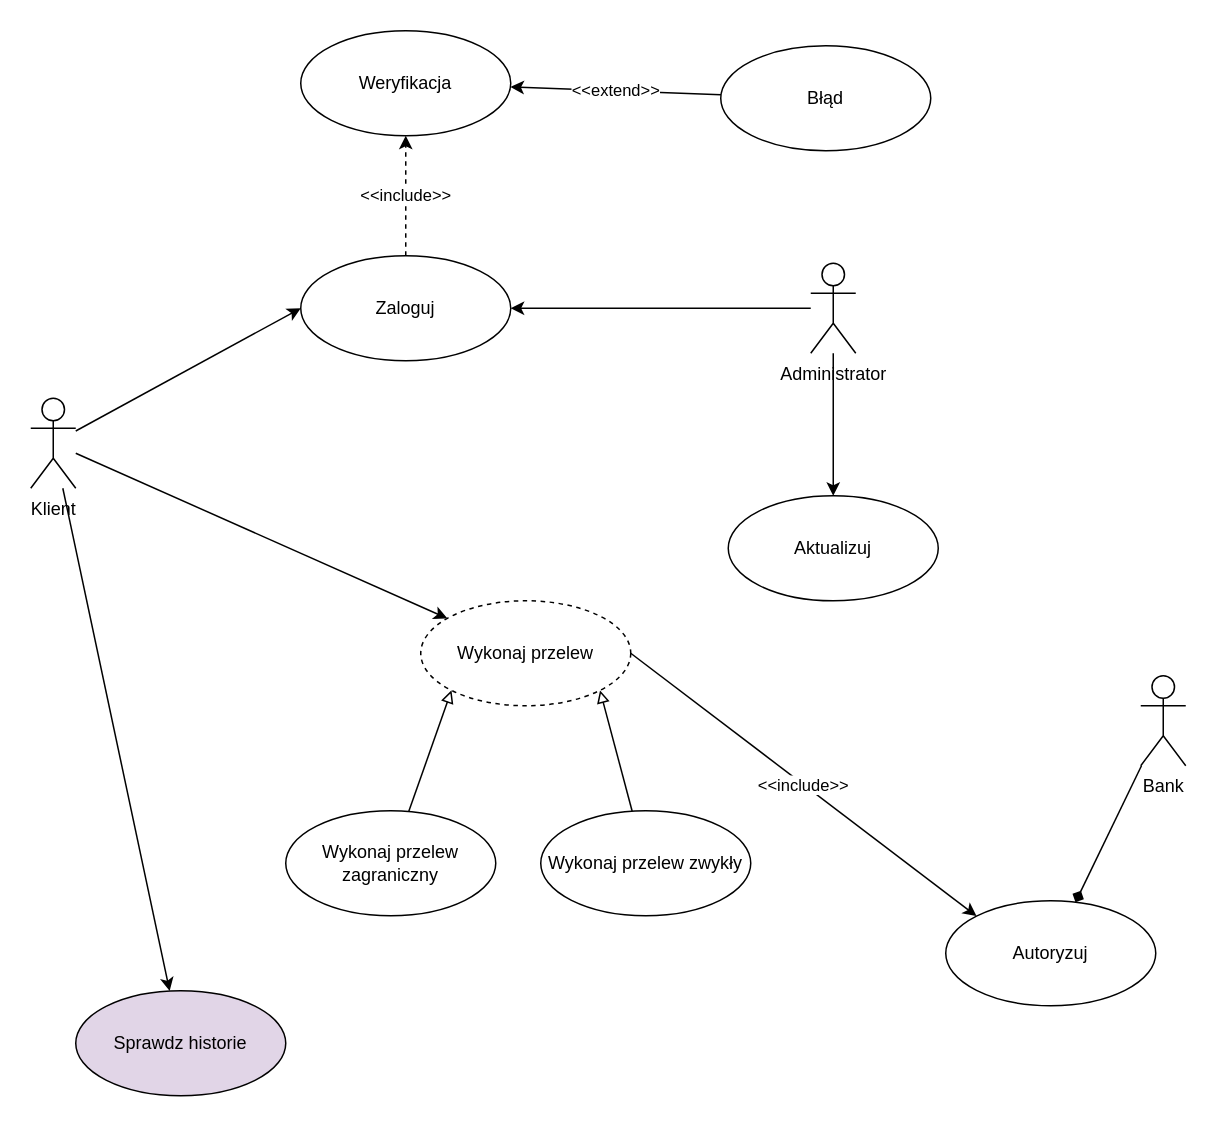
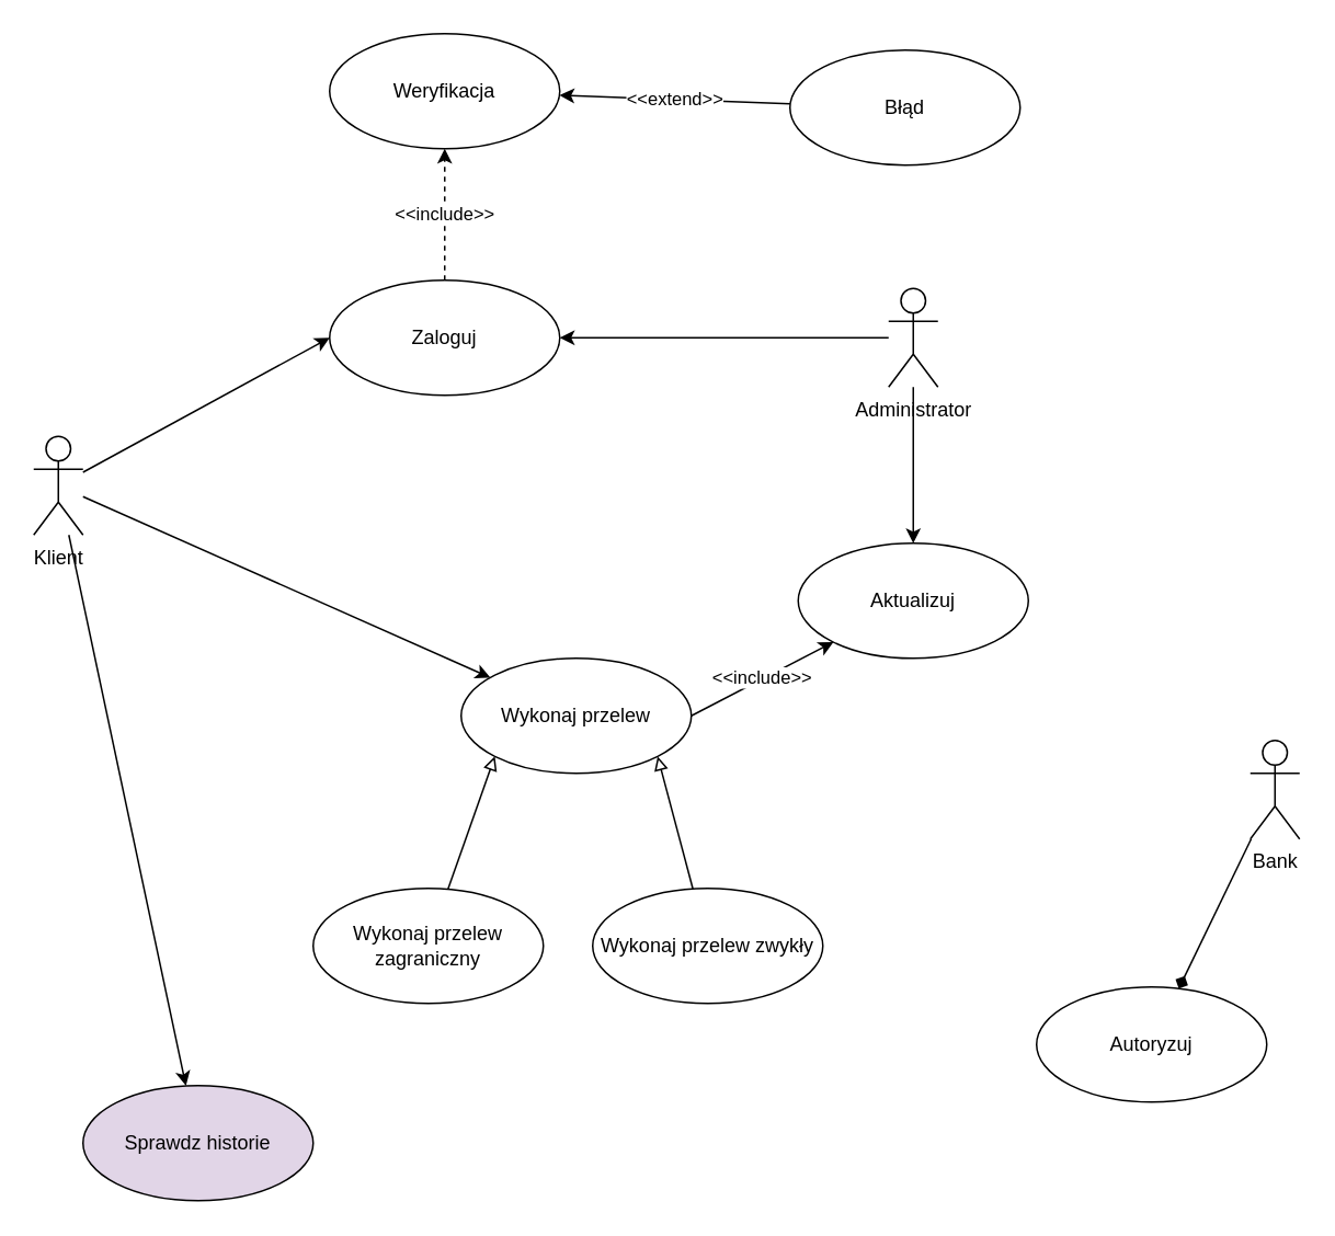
  <mxCell id="0" />
  <mxCell id="1" parent="0" />
  <mxCell id="2" value="&amp;lt;&amp;lt;include&amp;gt;&amp;gt;" style="rounded=0;orthogonalLoop=1;jettySize=auto;html=1;dashed=1;" edge="1" parent="1" source="3" target="18"><mxGeometry x="-0.006" relative="1" as="geometry"><mxPoint as="offset" /></mxGeometry></mxCell>
  <mxCell id="3" value="Zaloguj" style="ellipse;whiteSpace=wrap;html=1;" vertex="1" parent="1"><mxGeometry x="200" y="170" width="140" height="70" as="geometry" /></mxCell>
  <mxCell id="4" value="" style="rounded=0;orthogonalLoop=1;jettySize=auto;html=1;entryX=0;entryY=0.5;entryDx=0;entryDy=0;" edge="1" parent="1" source="7" target="3"><mxGeometry relative="1" as="geometry" /></mxCell>
  <mxCell id="5" value="" style="rounded=0;orthogonalLoop=1;jettySize=auto;html=1;" edge="1" parent="1" source="7" target="13"><mxGeometry relative="1" as="geometry" /></mxCell>
  <mxCell id="6" value="" style="rounded=0;orthogonalLoop=1;jettySize=auto;html=1;" edge="1" parent="1" source="7" target="15"><mxGeometry relative="1" as="geometry" /></mxCell>
  <mxCell id="7" value="Klient" style="shape=umlActor;verticalLabelPosition=bottom;verticalAlign=top;html=1;outlineConnect=0;" vertex="1" parent="1"><mxGeometry x="20" y="265" width="30" height="60" as="geometry" /></mxCell>
  <mxCell id="8" value="" style="rounded=0;orthogonalLoop=1;jettySize=auto;html=1;" edge="1" parent="1" source="10" target="16"><mxGeometry relative="1" as="geometry" /></mxCell>
  <mxCell id="9" style="rounded=0;orthogonalLoop=1;jettySize=auto;html=1;entryX=1;entryY=0.5;entryDx=0;entryDy=0;" edge="1" parent="1" source="10" target="3"><mxGeometry relative="1" as="geometry"><mxPoint x="600" y="100" as="targetPoint" /></mxGeometry></mxCell>
  <mxCell id="10" value="Administrator&lt;br&gt;" style="shape=umlActor;verticalLabelPosition=bottom;verticalAlign=top;html=1;outlineConnect=0;" vertex="1" parent="1"><mxGeometry x="540" y="175" width="30" height="60" as="geometry" /></mxCell>
  <mxCell id="11" value="" style="rounded=0;orthogonalLoop=1;jettySize=auto;html=1;endArrow=diamond;" edge="1" parent="1" source="12" target="17"><mxGeometry relative="1" as="geometry" /></mxCell>
  <mxCell id="12" value="Bank" style="shape=umlActor;verticalLabelPosition=bottom;verticalAlign=top;html=1;outlineConnect=0;" vertex="1" parent="1"><mxGeometry x="760" y="450" width="30" height="60" as="geometry" /></mxCell>
  <mxCell id="13" value="Sprawdz historie" style="ellipse;whiteSpace=wrap;html=1;fillColor=#e1d5e7;" vertex="1" parent="1"><mxGeometry x="50" y="660" width="140" height="70" as="geometry" /></mxCell>
- <mxCell id="14" value="&amp;lt;&amp;lt;include&amp;gt;&amp;gt;" style="rounded=0;orthogonalLoop=1;jettySize=auto;html=1;entryX=0;entryY=0;entryDx=0;entryDy=0;exitX=1;exitY=0.5;exitDx=0;exitDy=0;" edge="1" parent="1" source="15" target="17"><mxGeometry relative="1" as="geometry" /></mxCell>
- <mxCell id="15" value="Wykonaj przelew" style="ellipse;whiteSpace=wrap;html=1;dashed=1;" vertex="1" parent="1"><mxGeometry x="280" y="400" width="140" height="70" as="geometry" /></mxCell>
+ <mxCell id="14" value="&amp;lt;&amp;lt;include&amp;gt;&amp;gt;" style="rounded=0;orthogonalLoop=1;jettySize=auto;html=1;exitX=1;exitY=0.5;exitDx=0;exitDy=0;" edge="1" parent="1" source="15" target="16"><mxGeometry relative="1" as="geometry" /></mxCell>
+ <mxCell id="15" value="Wykonaj przelew" style="ellipse;whiteSpace=wrap;html=1;" vertex="1" parent="1"><mxGeometry x="280" y="400" width="140" height="70" as="geometry" /></mxCell>
  <mxCell id="16" value="Aktualizuj" style="ellipse;whiteSpace=wrap;html=1;" vertex="1" parent="1"><mxGeometry x="485" y="330" width="140" height="70" as="geometry" /></mxCell>
  <mxCell id="17" value="Autoryzuj" style="ellipse;whiteSpace=wrap;html=1;" vertex="1" parent="1"><mxGeometry x="630" y="600" width="140" height="70" as="geometry" /></mxCell>
  <mxCell id="18" value="Weryfikacja" style="ellipse;whiteSpace=wrap;html=1;" vertex="1" parent="1"><mxGeometry x="200" y="20" width="140" height="70" as="geometry" /></mxCell>
  <mxCell id="19" value="&amp;lt;&amp;lt;extend&amp;gt;&amp;gt;" style="rounded=0;orthogonalLoop=1;jettySize=auto;html=1;" edge="1" parent="1" source="20" target="18"><mxGeometry relative="1" as="geometry" /></mxCell>
  <mxCell id="20" value="Błąd" style="ellipse;whiteSpace=wrap;html=1;" vertex="1" parent="1"><mxGeometry x="480" y="30" width="140" height="70" as="geometry" /></mxCell>
  <mxCell id="21" style="rounded=0;orthogonalLoop=1;jettySize=auto;html=1;entryX=1;entryY=1;entryDx=0;entryDy=0;endArrow=block;endFill=0;" edge="1" parent="1" source="22" target="15"><mxGeometry relative="1" as="geometry" /></mxCell>
  <mxCell id="22" value="Wykonaj przelew zwykły" style="ellipse;whiteSpace=wrap;html=1;" vertex="1" parent="1"><mxGeometry x="360" y="540" width="140" height="70" as="geometry" /></mxCell>
  <mxCell id="23" style="rounded=0;orthogonalLoop=1;jettySize=auto;html=1;entryX=0;entryY=1;entryDx=0;entryDy=0;endArrow=block;endFill=0;" edge="1" parent="1" source="24" target="15"><mxGeometry relative="1" as="geometry" /></mxCell>
  <mxCell id="24" value="Wykonaj przelew zagraniczny" style="ellipse;whiteSpace=wrap;html=1;" vertex="1" parent="1"><mxGeometry x="190" y="540" width="140" height="70" as="geometry" /></mxCell>
